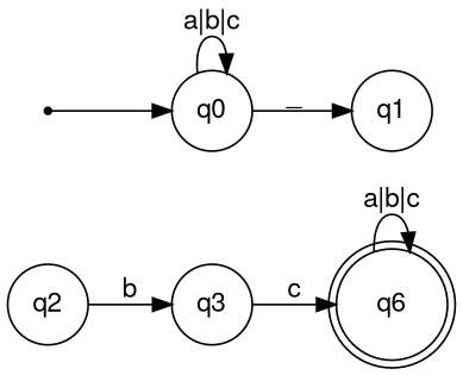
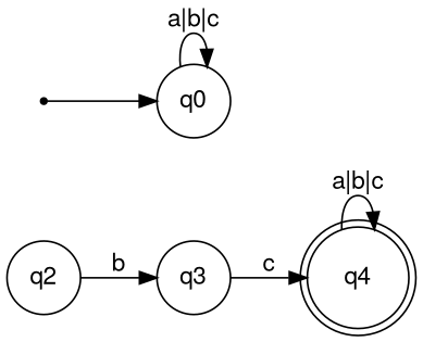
  digraph {
    rankdir=LR
    node [fontname="Helvetica,Arial,sans-serif" shape=circle]
    edge [fontname="Helvetica,Arial,sans-serif"]
-   q4 [shape=doublecircle label=q6]
+   q4 [shape=doublecircle]
    inic [shape=point]
    q0
-   q1
    q2
    q3
    q4 -> q4 [label="a|b|c"]
    inic -> q0
    q0 -> q0 [label="a|b|c"]
-   q0 -> q1 [label=_]
    q2 -> q3 [label=b]
    q3 -> q4 [label=c]
  }
